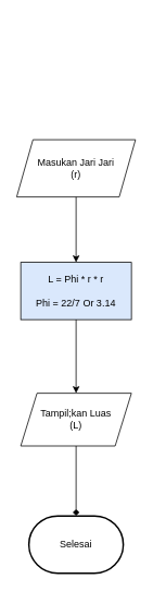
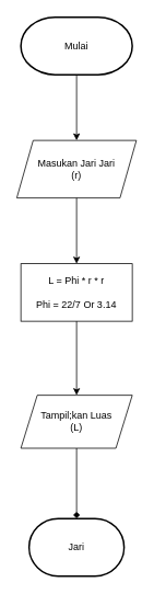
  <mxCell id="0" />
  <mxCell id="1" parent="0" />
+ <mxCell id="2" value="Mulai" style="strokeWidth=2;html=1;shape=mxgraph.flowchart.terminator;whiteSpace=wrap;" vertex="1" parent="1"><mxGeometry x="25" y="20" width="136" height="70" as="geometry" /></mxCell>
  <mxCell id="3" value="Masukan Jari Jari&lt;br&gt;(r)" style="shape=parallelogram;perimeter=parallelogramPerimeter;whiteSpace=wrap;html=1;fixedSize=1;" vertex="1" parent="1"><mxGeometry x="20" y="170" width="146" height="70" as="geometry" /></mxCell>
- <mxCell id="4" value="L = Phi * r * r&lt;br&gt;&lt;br&gt;Phi = 22/7 Or 3.14" style="rounded=0;whiteSpace=wrap;html=1;fillColor=#dae8fc;" vertex="1" parent="1"><mxGeometry x="25" y="320" width="136" height="70" as="geometry" /></mxCell>
+ <mxCell id="4" value="L = Phi * r * r&lt;br&gt;&lt;br&gt;Phi = 22/7 Or 3.14" style="rounded=0;whiteSpace=wrap;html=1;" vertex="1" parent="1"><mxGeometry x="25" y="320" width="136" height="70" as="geometry" /></mxCell>
  <mxCell id="5" value="Tampil;kan Luas&lt;br&gt;(L)" style="shape=parallelogram;perimeter=parallelogramPerimeter;whiteSpace=wrap;html=1;fixedSize=1;" vertex="1" parent="1"><mxGeometry x="25" y="480" width="136" height="64.5" as="geometry" /></mxCell>
- <mxCell id="6" value="Selesai" style="strokeWidth=2;html=1;shape=mxgraph.flowchart.terminator;whiteSpace=wrap;" vertex="1" parent="1"><mxGeometry x="35" y="630" width="116" height="70" as="geometry" /></mxCell>
+ <mxCell id="6" value="Jari" style="strokeWidth=2;html=1;shape=mxgraph.flowchart.terminator;whiteSpace=wrap;" vertex="1" parent="1"><mxGeometry x="35" y="630" width="116" height="70" as="geometry" /></mxCell>
  <mxCell id="7" value="" style="endArrow=classic;html=1;rounded=0;" edge="1" parent="1" source="3" target="4"><mxGeometry width="50" height="50" relative="1" as="geometry"><mxPoint x="56" y="440" as="sourcePoint" /><mxPoint x="106" y="390" as="targetPoint" /></mxGeometry></mxCell>
  <mxCell id="8" value="" style="endArrow=classic;html=1;rounded=0;" edge="1" parent="1" source="4" target="5"><mxGeometry width="50" height="50" relative="1" as="geometry"><mxPoint x="56" y="440" as="sourcePoint" /><mxPoint x="126" y="430" as="targetPoint" /></mxGeometry></mxCell>
  <mxCell id="9" value="" style="endArrow=diamond;html=1;rounded=0;" edge="1" parent="1" source="5" target="6"><mxGeometry width="50" height="50" relative="1" as="geometry"><mxPoint x="56" y="640" as="sourcePoint" /><mxPoint x="106" y="590" as="targetPoint" /></mxGeometry></mxCell>
+ <mxCell id="10" value="" style="endArrow=classic;html=1;rounded=0;" edge="1" parent="1" source="2" target="3"><mxGeometry width="50" height="50" relative="1" as="geometry"><mxPoint x="56" y="140" as="sourcePoint" /><mxPoint x="106" y="120" as="targetPoint" /></mxGeometry></mxCell>
